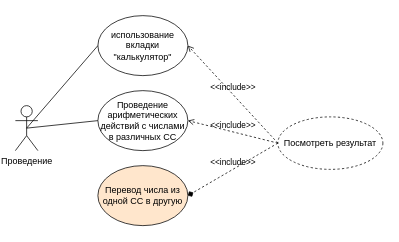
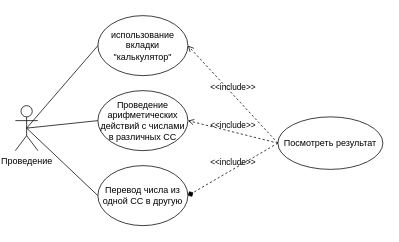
  <mxCell id="0" />
  <mxCell id="1" parent="0" />
  <mxCell id="2" value="Проведение" style="shape=umlActor;verticalLabelPosition=bottom;verticalAlign=top;html=1;outlineConnect=0;" vertex="1" parent="1"><mxGeometry x="20" y="140" width="30" height="60" as="geometry" /></mxCell>
  <mxCell id="3" value="использование вкладки &quot;калькулятор&quot;" style="ellipse;whiteSpace=wrap;html=1;" vertex="1" parent="1"><mxGeometry x="130" y="20" width="120" height="80" as="geometry" /></mxCell>
  <mxCell id="4" value="Проведение арифметических действий с числами в различных СС" style="ellipse;whiteSpace=wrap;html=1;" vertex="1" parent="1"><mxGeometry x="130" y="120" width="120" height="80" as="geometry" /></mxCell>
- <mxCell id="5" value="Перевод числа из одной СС в другую" style="ellipse;whiteSpace=wrap;html=1;fillColor=#ffe6cc;" vertex="1" parent="1"><mxGeometry x="130" y="220" width="120" height="80" as="geometry" /></mxCell>
+ <mxCell id="5" value="Перевод числа из одной СС в другую" style="ellipse;whiteSpace=wrap;html=1;" vertex="1" parent="1"><mxGeometry x="130" y="220" width="120" height="80" as="geometry" /></mxCell>
  <mxCell id="6" value="" style="endArrow=none;html=1;exitX=0.5;exitY=0.5;exitDx=0;exitDy=0;exitPerimeter=0;entryX=0;entryY=0.5;entryDx=0;entryDy=0;" edge="1" parent="1" source="2" target="3"><mxGeometry width="50" height="50" relative="1" as="geometry"><mxPoint x="340" y="210" as="sourcePoint" /><mxPoint x="390" y="160" as="targetPoint" /></mxGeometry></mxCell>
  <mxCell id="7" value="" style="endArrow=none;html=1;exitX=0.5;exitY=0.5;exitDx=0;exitDy=0;exitPerimeter=0;entryX=0;entryY=0.5;entryDx=0;entryDy=0;" edge="1" parent="1" source="2" target="4"><mxGeometry width="50" height="50" relative="1" as="geometry"><mxPoint x="340" y="210" as="sourcePoint" /><mxPoint x="390" y="160" as="targetPoint" /></mxGeometry></mxCell>
+ <mxCell id="8" value="" style="endArrow=none;html=1;exitX=0.5;exitY=0.5;exitDx=0;exitDy=0;exitPerimeter=0;entryX=0;entryY=0.5;entryDx=0;entryDy=0;" edge="1" parent="1" source="2" target="5"><mxGeometry width="50" height="50" relative="1" as="geometry"><mxPoint x="340" y="210" as="sourcePoint" /><mxPoint x="390" y="160" as="targetPoint" /></mxGeometry></mxCell>
  <mxCell id="9" value="&amp;lt;&amp;lt;include&amp;gt;&amp;gt;" style="edgeStyle=none;html=1;endArrow=open;verticalAlign=bottom;dashed=1;labelBackgroundColor=none;entryX=1;entryY=0.5;entryDx=0;entryDy=0;exitX=0;exitY=0.5;exitDx=0;exitDy=0;" edge="1" parent="1" source="10" target="3"><mxGeometry width="160" relative="1" as="geometry"><mxPoint x="280" y="190" as="sourcePoint" /><mxPoint x="440" y="190" as="targetPoint" /></mxGeometry></mxCell>
- <mxCell id="10" value="Посмотреть результат" style="ellipse;whiteSpace=wrap;html=1;dashed=1;" vertex="1" parent="1"><mxGeometry x="370" y="155" width="140" height="70" as="geometry" /></mxCell>
+ <mxCell id="10" value="Посмотреть результат" style="ellipse;whiteSpace=wrap;html=1;" vertex="1" parent="1"><mxGeometry x="370" y="155" width="140" height="70" as="geometry" /></mxCell>
  <mxCell id="11" value="&amp;lt;&amp;lt;include&amp;gt;&amp;gt;" style="edgeStyle=none;html=1;endArrow=open;verticalAlign=bottom;dashed=1;labelBackgroundColor=none;entryX=1;entryY=0.5;entryDx=0;entryDy=0;exitX=0;exitY=0.5;exitDx=0;exitDy=0;" edge="1" parent="1" source="10" target="4"><mxGeometry width="160" relative="1" as="geometry"><mxPoint x="380" y="200" as="sourcePoint" /><mxPoint x="260" y="70" as="targetPoint" /></mxGeometry></mxCell>
  <mxCell id="12" value="&amp;lt;&amp;lt;include&amp;gt;&amp;gt;" style="edgeStyle=none;html=1;endArrow=diamond;verticalAlign=bottom;dashed=1;labelBackgroundColor=none;entryX=1;entryY=0.5;entryDx=0;entryDy=0;exitX=0;exitY=0.5;exitDx=0;exitDy=0;" edge="1" parent="1" source="10" target="5"><mxGeometry width="160" relative="1" as="geometry"><mxPoint x="390" y="210" as="sourcePoint" /><mxPoint x="270" y="80" as="targetPoint" /></mxGeometry></mxCell>
